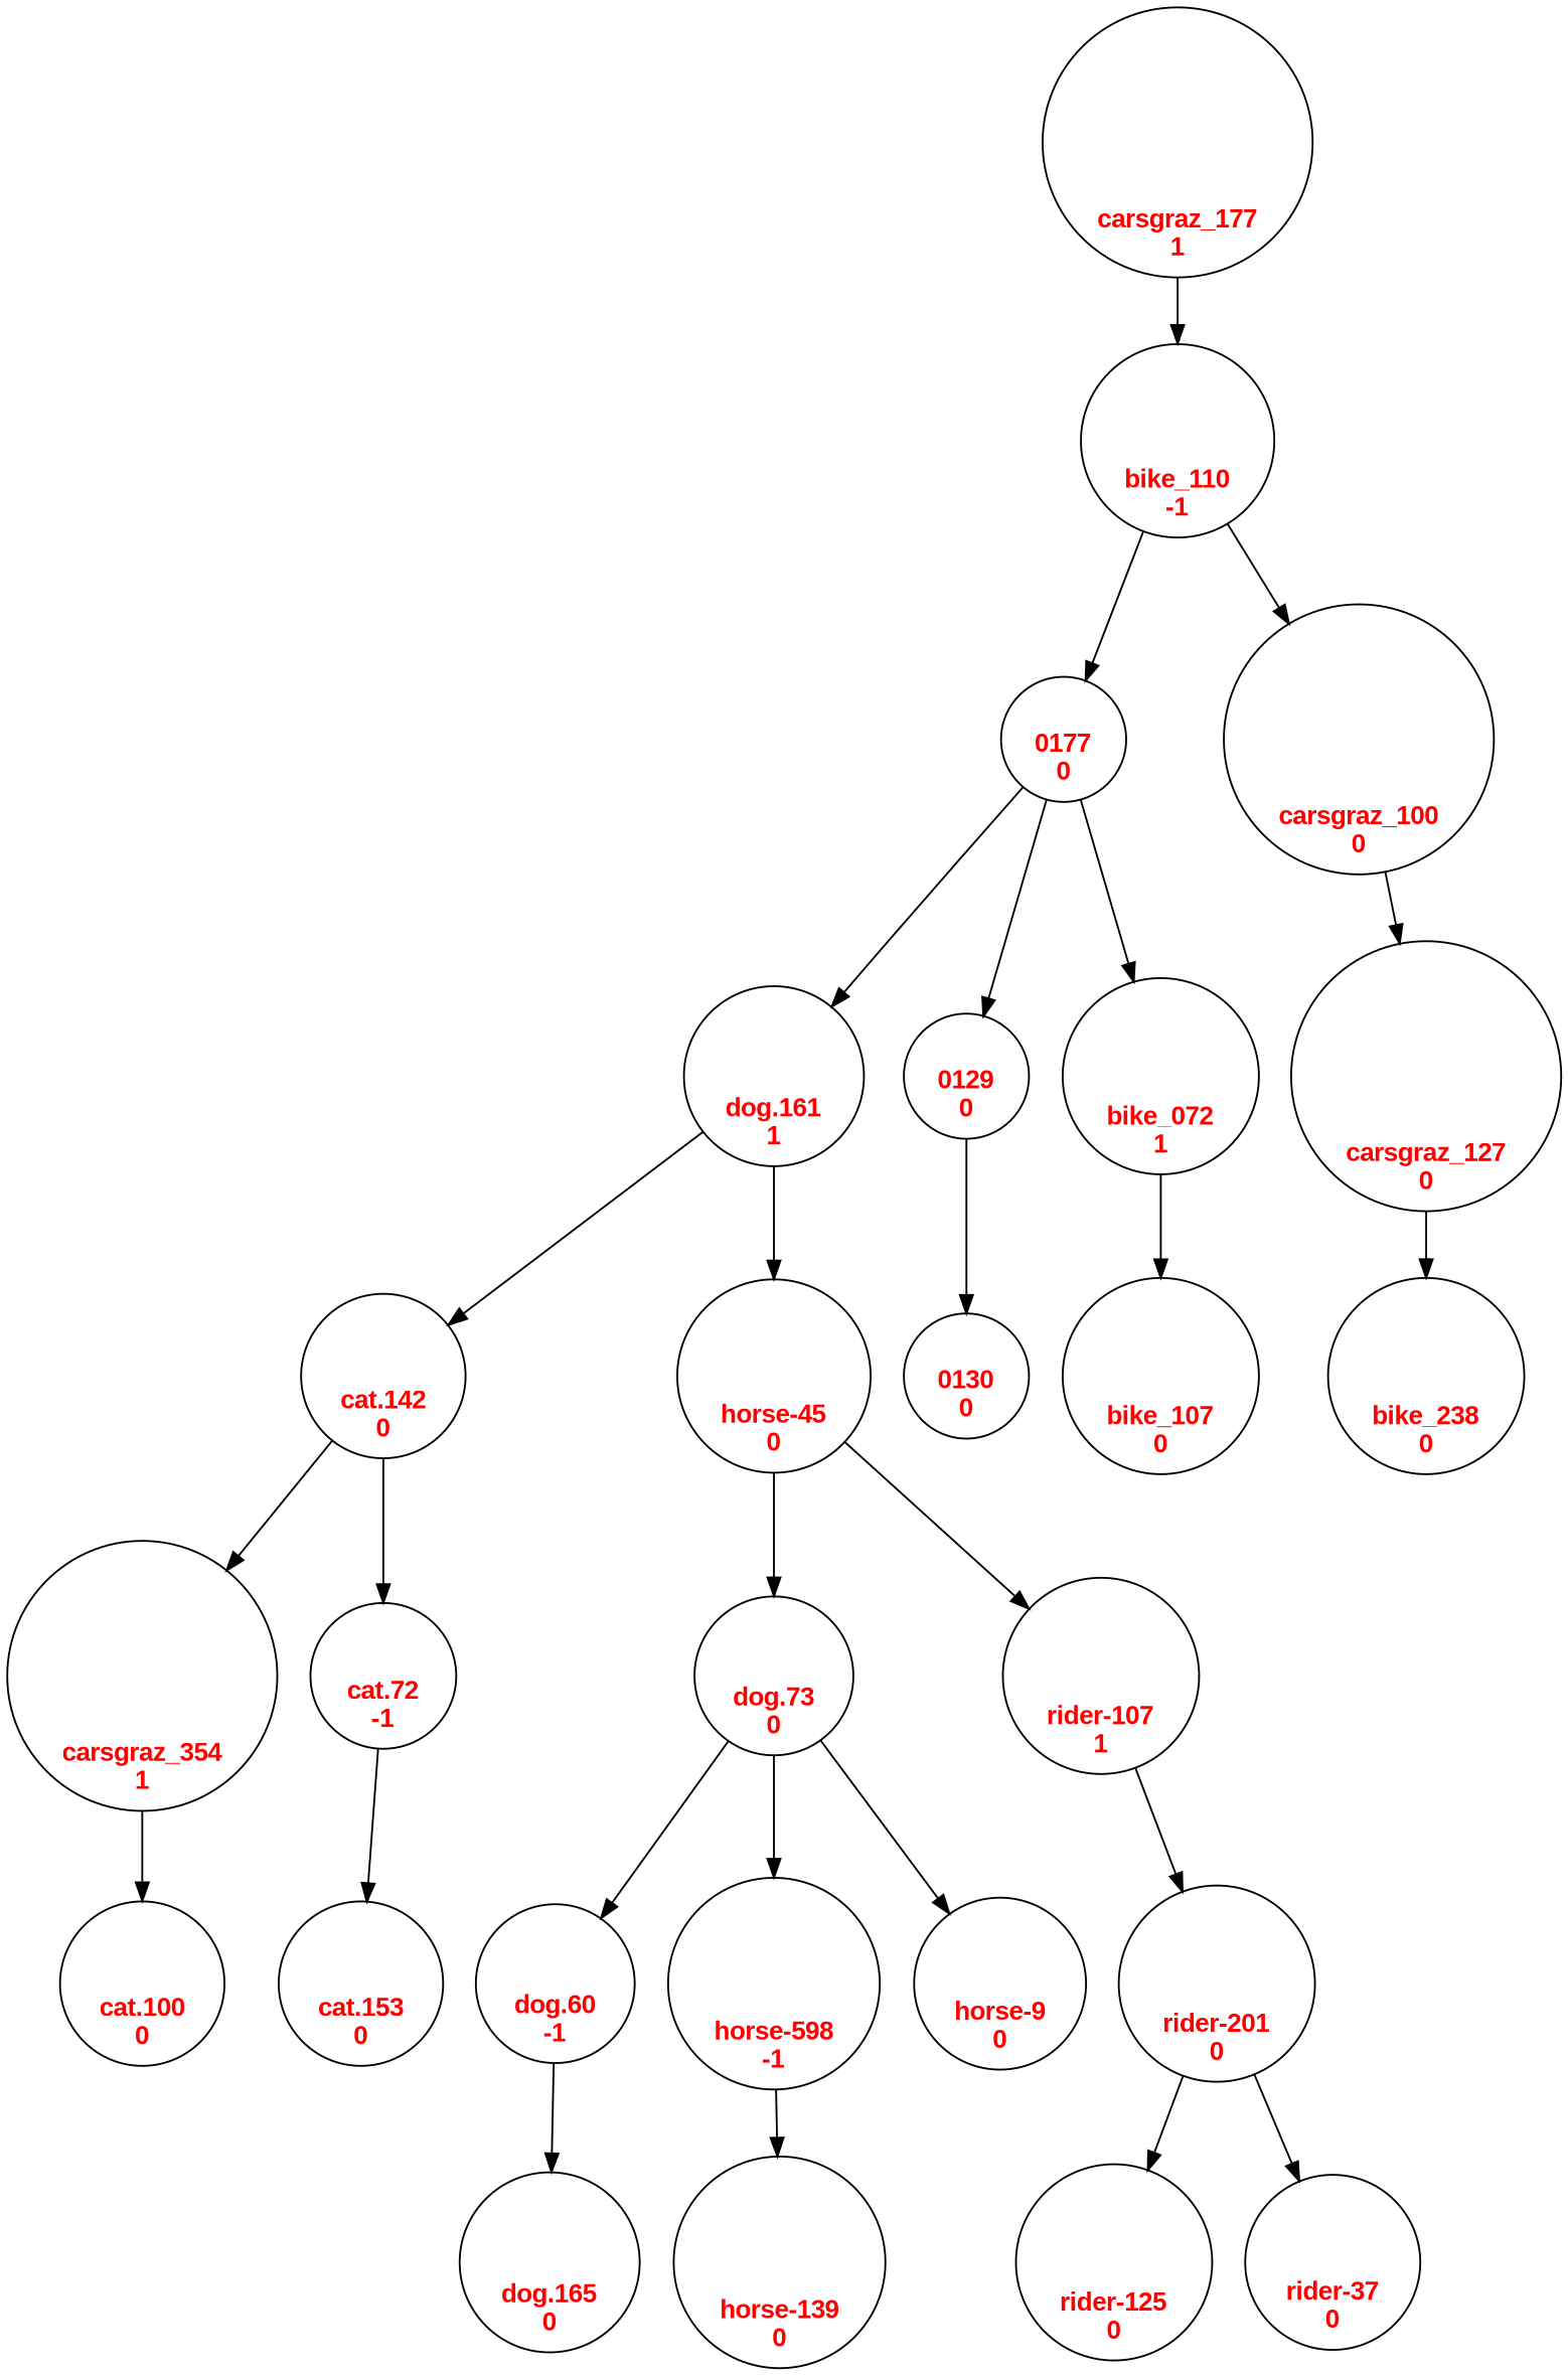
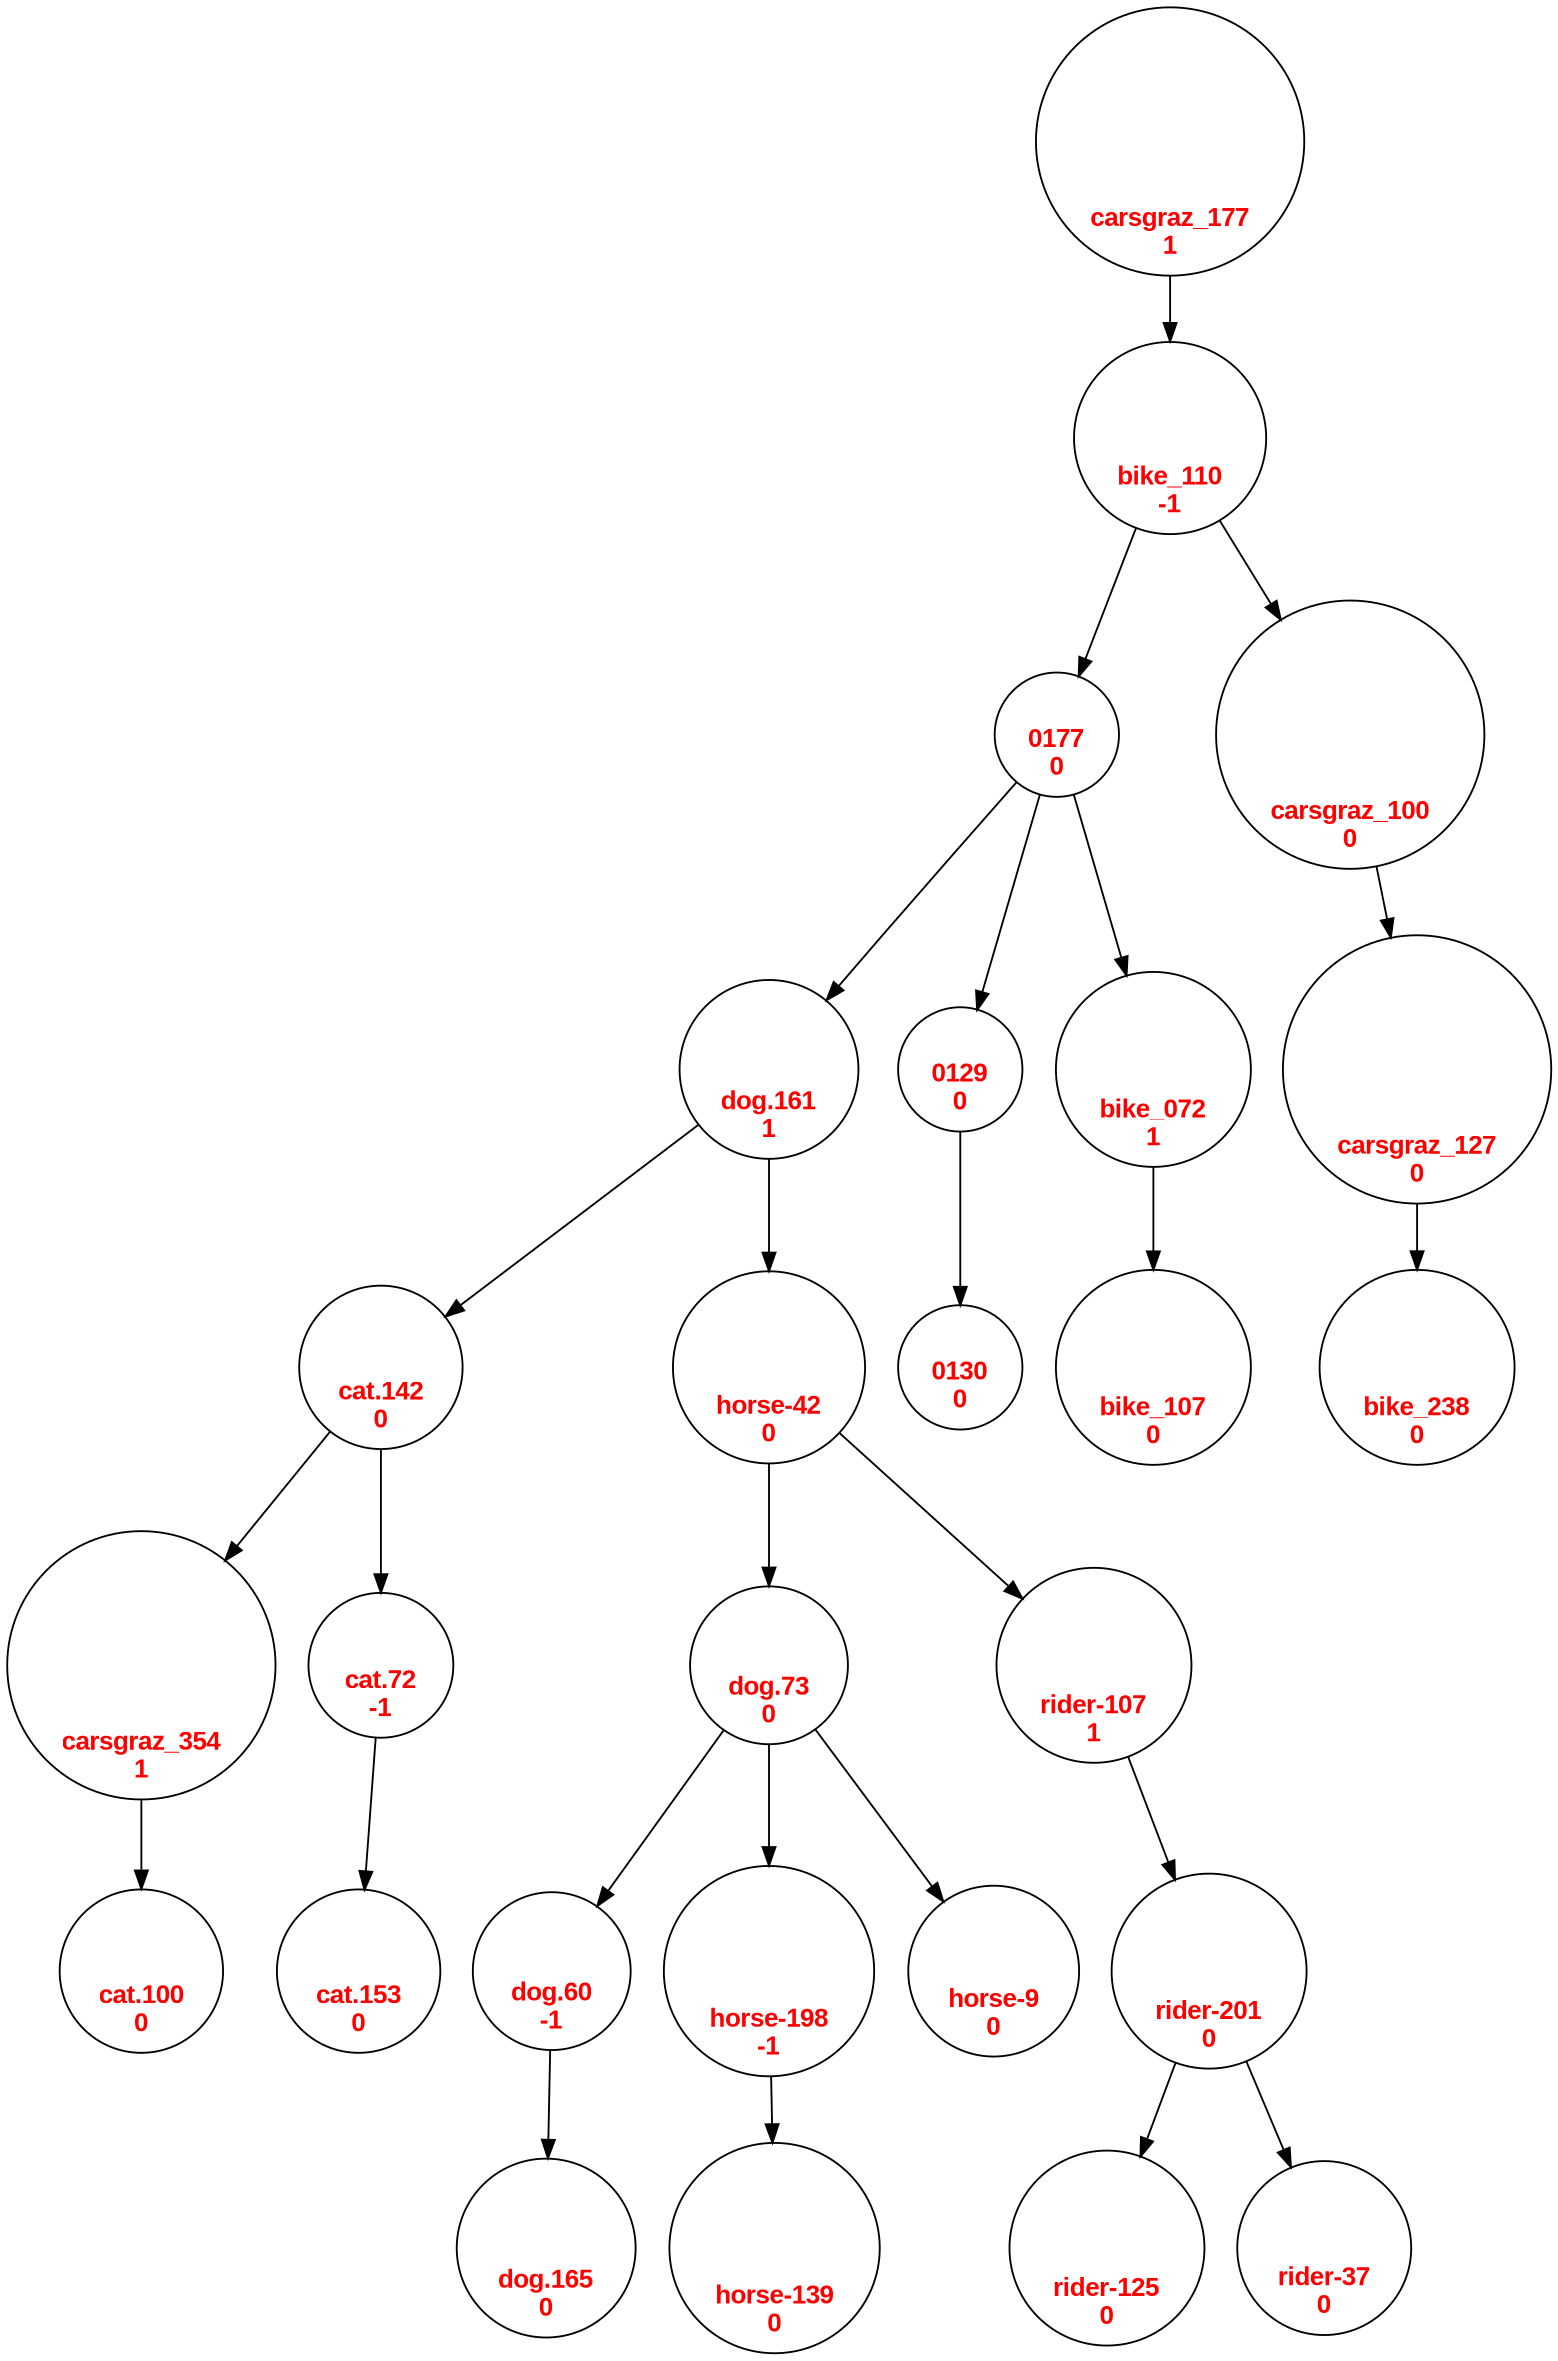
  digraph {
    node [fontcolor=red fontname="Arial Bold" labelloc=b shape=circle]
    n1 [label="carsgraz_177\n1"]
    n2 [label="bike_110\n-1"]
    n3 [label="0177\n0"]
    n4 [label="carsgraz_100\n0"]
    n5 [label="dog.161\n1"]
    n6 [label="cat.142\n0"]
-   n7 [label="horse-45\n0"]
+   n7 [label="horse-42\n0"]
    n8 [label="0129\n0"]
    n9 [label="bike_072\n1"]
    n10 [label="carsgraz_127\n0"]
    n11 [label="0130\n0"]
    n12 [label="bike_107\n0"]
    n13 [label="bike_238\n0"]
    n14 [label="carsgraz_354\n1"]
    n15 [label="cat.72\n-1"]
    n16 [label="dog.73\n0"]
    n17 [label="rider-107\n1"]
    n18 [label="cat.100\n0"]
    n19 [label="cat.153\n0"]
    n20 [label="dog.60\n-1"]
-   n21 [label="horse-598\n-1"]
+   n21 [label="horse-198\n-1"]
    n22 [label="horse-9\n0"]
    n23 [label="rider-201\n0"]
    n24 [label="dog.165\n0"]
    n25 [label="horse-139\n0"]
    n26 [label="rider-125\n0"]
    n27 [label="rider-37\n0"]
    n1 -> n2
    n2 -> n3
    n2 -> n4
    n3 -> n5
    n3 -> n8
    n3 -> n9
    n4 -> n10
    n5 -> n6
    n5 -> n7
    n6 -> n14
    n6 -> n15
    n7 -> n16
    n7 -> n17
    n8 -> n11
    n9 -> n12
    n10 -> n13
    n14 -> n18
    n15 -> n19
    n16 -> n20
    n16 -> n21
    n16 -> n22
    n17 -> n23
    n20 -> n24
    n21 -> n25
    n23 -> n26
    n23 -> n27
  }
